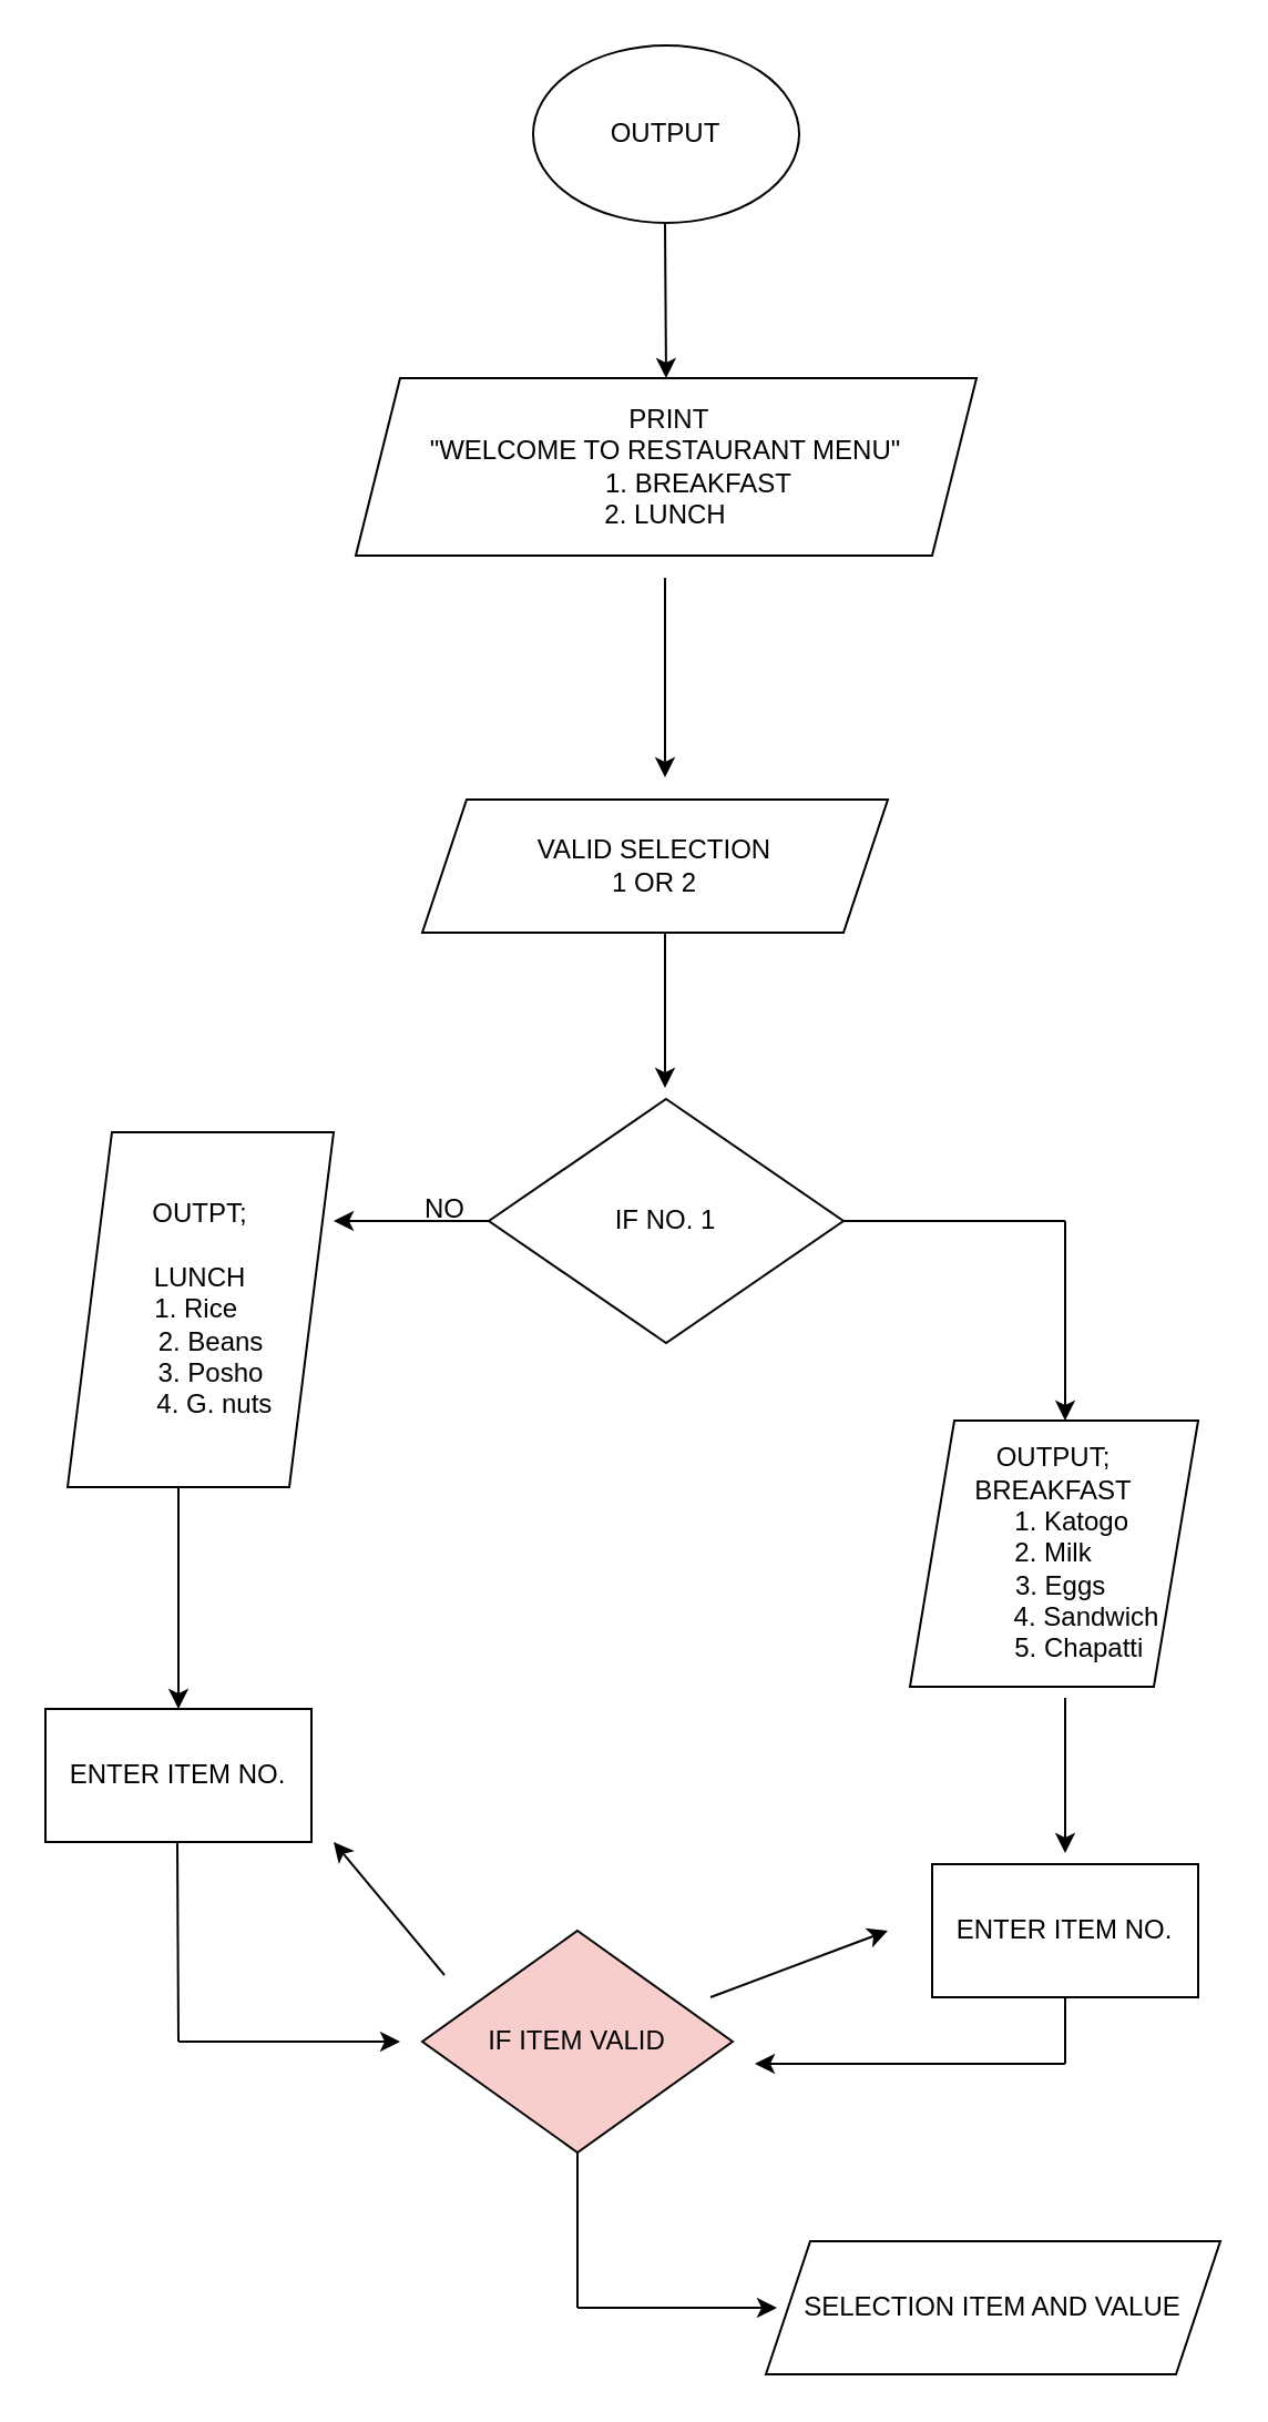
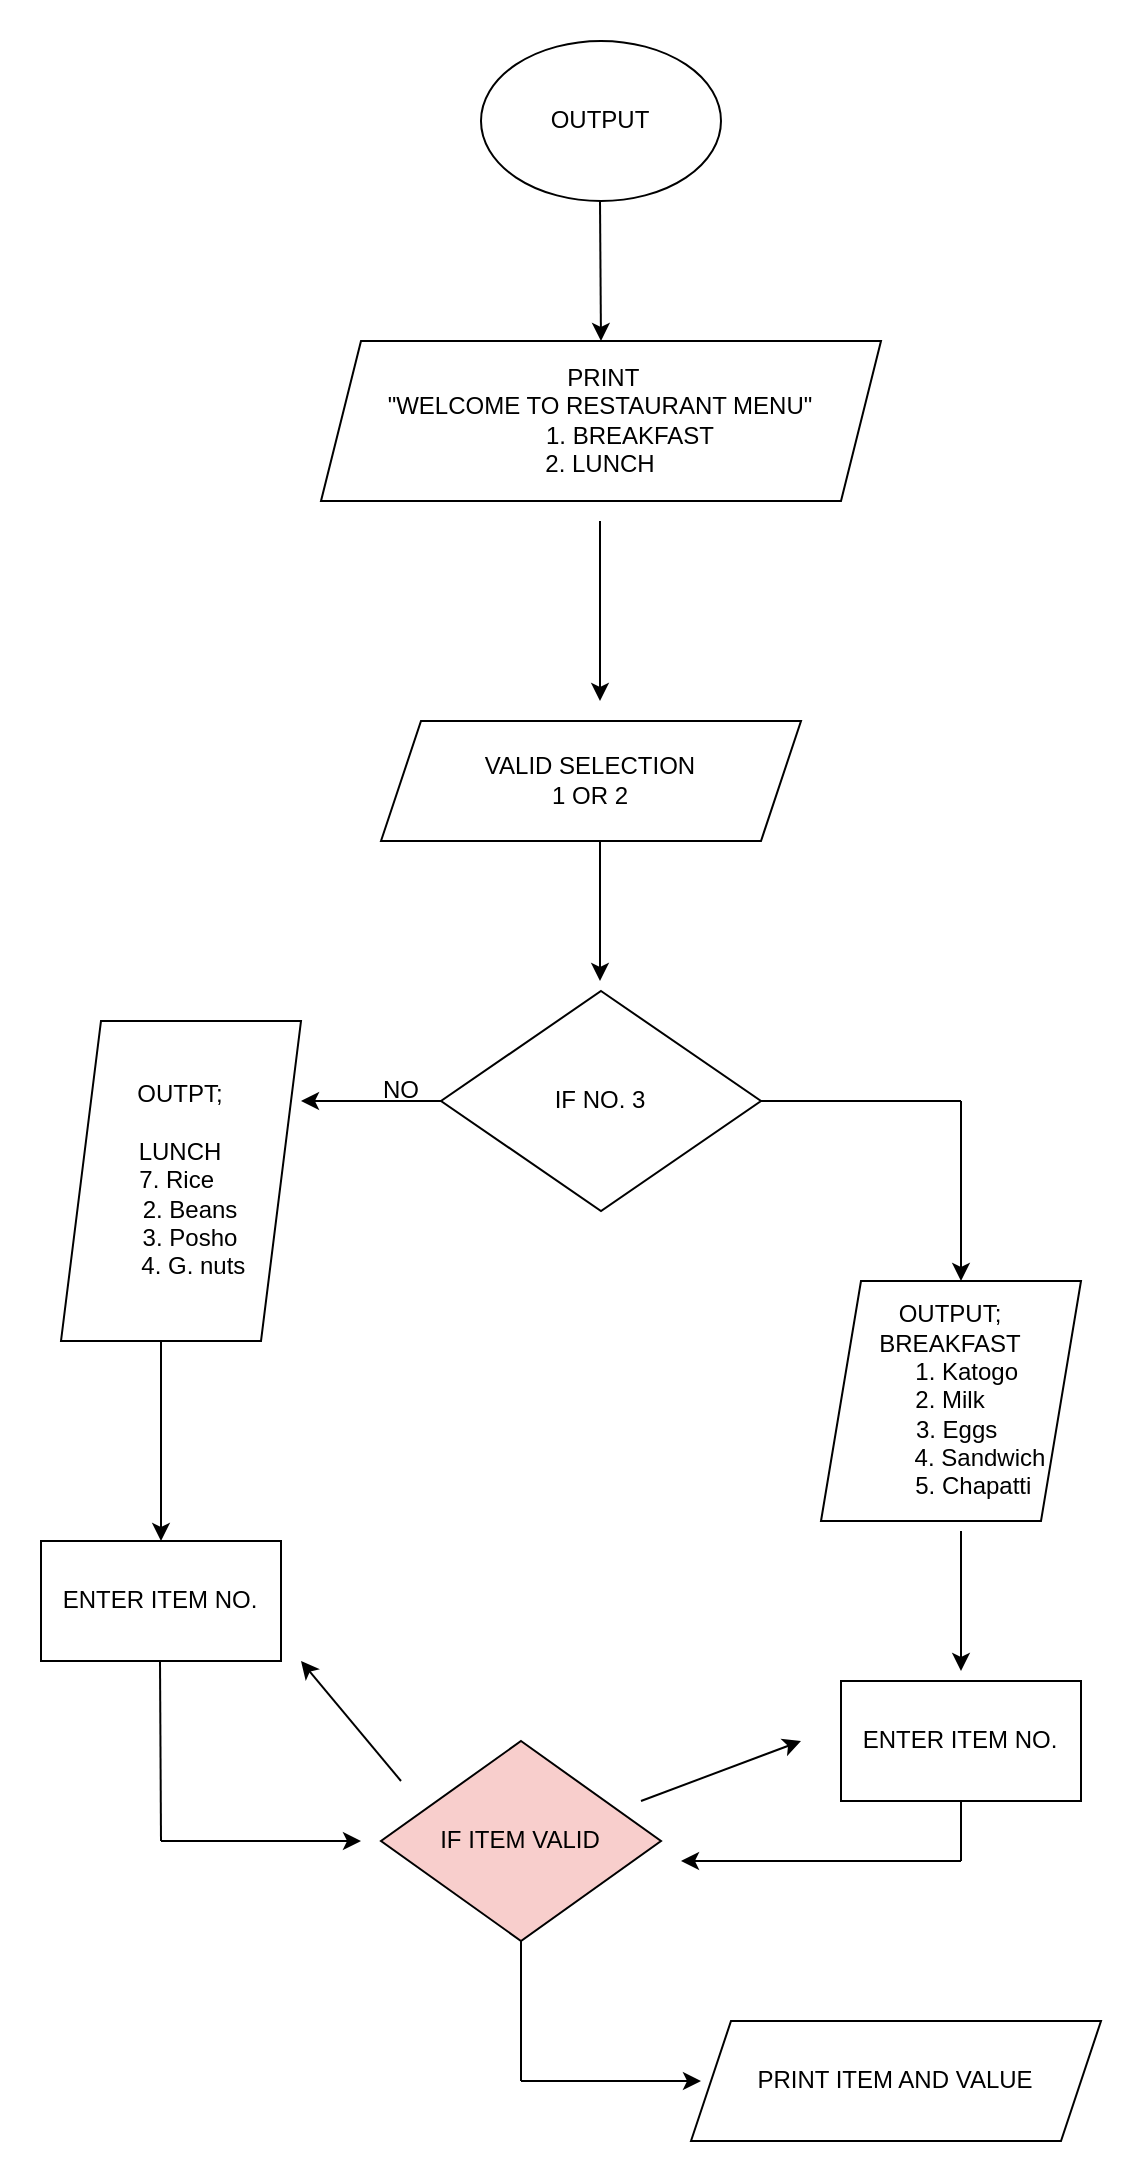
  <mxCell id="0" />
  <mxCell id="1" parent="0" />
  <mxCell id="2" value="OUTPUT" style="ellipse;whiteSpace=wrap;html=1;" vertex="1" parent="1"><mxGeometry x="240" y="20" width="120" height="80" as="geometry" /></mxCell>
  <mxCell id="3" value="" style="endArrow=classic;html=1;rounded=0;" edge="1" parent="1"><mxGeometry width="50" height="50" relative="1" as="geometry"><mxPoint x="299.5" y="100" as="sourcePoint" /><mxPoint x="300" y="170" as="targetPoint" /></mxGeometry></mxCell>
  <mxCell id="4" value="&amp;nbsp;PRINT&lt;div&gt;&quot;WELCOME TO RESTAURANT MENU&quot;&lt;/div&gt;&lt;div&gt;&amp;nbsp; &amp;nbsp; &amp;nbsp; &amp;nbsp; &amp;nbsp;1. BREAKFAST&lt;/div&gt;&lt;div&gt;&lt;span style=&quot;background-color: transparent; color: light-dark(rgb(0, 0, 0), rgb(255, 255, 255));&quot;&gt;2. LUNCH&lt;/span&gt;&lt;/div&gt;" style="shape=parallelogram;perimeter=parallelogramPerimeter;whiteSpace=wrap;html=1;fixedSize=1;" vertex="1" parent="1"><mxGeometry x="160" y="170" width="280" height="80" as="geometry" /></mxCell>
  <mxCell id="5" value="" style="endArrow=classic;html=1;rounded=0;" edge="1" parent="1"><mxGeometry width="50" height="50" relative="1" as="geometry"><mxPoint x="299.5" y="260" as="sourcePoint" /><mxPoint x="299.5" y="350" as="targetPoint" /></mxGeometry></mxCell>
  <mxCell id="6" value="VALID SELECTION&lt;div&gt;1 OR 2&lt;/div&gt;" style="shape=parallelogram;perimeter=parallelogramPerimeter;whiteSpace=wrap;html=1;fixedSize=1;" vertex="1" parent="1"><mxGeometry x="190" y="360" width="210" height="60" as="geometry" /></mxCell>
  <mxCell id="7" value="" style="endArrow=classic;html=1;rounded=0;" edge="1" parent="1"><mxGeometry width="50" height="50" relative="1" as="geometry"><mxPoint x="299.5" y="420" as="sourcePoint" /><mxPoint x="299.5" y="490" as="targetPoint" /></mxGeometry></mxCell>
- <mxCell id="8" value="IF NO. 1" style="rhombus;whiteSpace=wrap;html=1;" vertex="1" parent="1"><mxGeometry x="220" y="495" width="160" height="110" as="geometry" /></mxCell>
+ <mxCell id="8" value="IF NO. 3" style="rhombus;whiteSpace=wrap;html=1;" vertex="1" parent="1"><mxGeometry x="220" y="495" width="160" height="110" as="geometry" /></mxCell>
  <mxCell id="9" value="" style="endArrow=classic;html=1;rounded=0;" edge="1" parent="1"><mxGeometry width="50" height="50" relative="1" as="geometry"><mxPoint x="220" y="550" as="sourcePoint" /><mxPoint x="150" y="550" as="targetPoint" /></mxGeometry></mxCell>
  <mxCell id="10" value="NO" style="text;html=1;align=center;verticalAlign=middle;resizable=0;points=[];autosize=1;strokeColor=none;fillColor=none;" vertex="1" parent="1"><mxGeometry x="180" y="530" width="40" height="30" as="geometry" /></mxCell>
  <mxCell id="11" value="&amp;nbsp; &amp;nbsp; &amp;nbsp;&lt;div&gt;OUTPUT;&lt;/div&gt;&lt;div&gt;BREAKFAST&lt;div&gt;&amp;nbsp; &amp;nbsp; &amp;nbsp;1. Katogo&lt;div&gt;&lt;span style=&quot;background-color: transparent; color: light-dark(rgb(0, 0, 0), rgb(255, 255, 255));&quot;&gt;2. Milk&lt;/span&gt;&lt;div&gt;&amp;nbsp; 3. Eggs&lt;/div&gt;&lt;div&gt;&amp;nbsp; &amp;nbsp; &amp;nbsp; &amp;nbsp; &amp;nbsp; 4. Sandwich&amp;nbsp;&lt;/div&gt;&lt;div&gt;&amp;nbsp; &amp;nbsp; &amp;nbsp; &amp;nbsp;5. Chapatti&lt;/div&gt;&lt;div&gt;&lt;br&gt;&lt;/div&gt;&lt;/div&gt;&lt;/div&gt;&lt;/div&gt;" style="shape=parallelogram;perimeter=parallelogramPerimeter;whiteSpace=wrap;html=1;fixedSize=1;" vertex="1" parent="1"><mxGeometry x="410" y="640" width="130" height="120" as="geometry" /></mxCell>
  <mxCell id="12" value="" style="endArrow=none;html=1;rounded=0;exitX=1;exitY=0.5;exitDx=0;exitDy=0;" edge="1" parent="1" source="8"><mxGeometry width="50" height="50" relative="1" as="geometry"><mxPoint x="390" y="550" as="sourcePoint" /><mxPoint x="480" y="550" as="targetPoint" /></mxGeometry></mxCell>
  <mxCell id="13" value="" style="endArrow=classic;html=1;rounded=0;" edge="1" parent="1"><mxGeometry width="50" height="50" relative="1" as="geometry"><mxPoint x="480" y="550" as="sourcePoint" /><mxPoint x="480" y="640" as="targetPoint" /></mxGeometry></mxCell>
- <mxCell id="14" value="&lt;div&gt;OUTPT;&lt;/div&gt;&lt;div&gt;&lt;br&gt;&lt;/div&gt;LUNCH&lt;div&gt;1. Rice&amp;nbsp;&lt;/div&gt;&lt;div&gt;&amp;nbsp; &amp;nbsp;2. Beans&lt;/div&gt;&lt;div&gt;&amp;nbsp; &amp;nbsp; 3. Posho&amp;nbsp;&lt;/div&gt;&lt;div&gt;&amp;nbsp; &amp;nbsp; &amp;nbsp;4. G. nuts&amp;nbsp;&lt;/div&gt;" style="shape=parallelogram;perimeter=parallelogramPerimeter;whiteSpace=wrap;html=1;fixedSize=1;" vertex="1" parent="1"><mxGeometry x="30" y="510" width="120" height="160" as="geometry" /></mxCell>
+ <mxCell id="14" value="&lt;div&gt;OUTPT;&lt;/div&gt;&lt;div&gt;&lt;br&gt;&lt;/div&gt;LUNCH&lt;div&gt;7. Rice&amp;nbsp;&lt;/div&gt;&lt;div&gt;&amp;nbsp; &amp;nbsp;2. Beans&lt;/div&gt;&lt;div&gt;&amp;nbsp; &amp;nbsp; 3. Posho&amp;nbsp;&lt;/div&gt;&lt;div&gt;&amp;nbsp; &amp;nbsp; &amp;nbsp;4. G. nuts&amp;nbsp;&lt;/div&gt;" style="shape=parallelogram;perimeter=parallelogramPerimeter;whiteSpace=wrap;html=1;fixedSize=1;" vertex="1" parent="1"><mxGeometry x="30" y="510" width="120" height="160" as="geometry" /></mxCell>
  <mxCell id="15" value="" style="endArrow=classic;html=1;rounded=0;" edge="1" parent="1"><mxGeometry width="50" height="50" relative="1" as="geometry"><mxPoint x="80" y="670" as="sourcePoint" /><mxPoint x="80" y="770" as="targetPoint" /></mxGeometry></mxCell>
  <mxCell id="16" value="ENTER ITEM NO." style="rounded=0;whiteSpace=wrap;html=1;" vertex="1" parent="1"><mxGeometry x="20" y="770" width="120" height="60" as="geometry" /></mxCell>
  <mxCell id="17" value="" style="endArrow=classic;html=1;rounded=0;" edge="1" parent="1"><mxGeometry width="50" height="50" relative="1" as="geometry"><mxPoint x="480" y="765" as="sourcePoint" /><mxPoint x="480" y="835" as="targetPoint" /></mxGeometry></mxCell>
  <mxCell id="18" value="ENTER ITEM NO." style="rounded=0;whiteSpace=wrap;html=1;" vertex="1" parent="1"><mxGeometry x="420" y="840" width="120" height="60" as="geometry" /></mxCell>
  <mxCell id="19" value="IF ITEM VALID" style="rhombus;whiteSpace=wrap;html=1;fillColor=#f8cecc;" vertex="1" parent="1"><mxGeometry x="190" y="870" width="140" height="100" as="geometry" /></mxCell>
  <mxCell id="20" value="" style="endArrow=none;html=1;rounded=0;" edge="1" parent="1"><mxGeometry width="50" height="50" relative="1" as="geometry"><mxPoint x="80" y="920" as="sourcePoint" /><mxPoint x="79.5" y="830" as="targetPoint" /></mxGeometry></mxCell>
  <mxCell id="21" value="" style="endArrow=classic;html=1;rounded=0;" edge="1" parent="1"><mxGeometry width="50" height="50" relative="1" as="geometry"><mxPoint x="80" y="920" as="sourcePoint" /><mxPoint x="180" y="920" as="targetPoint" /></mxGeometry></mxCell>
  <mxCell id="22" value="" style="endArrow=none;html=1;rounded=0;" edge="1" parent="1"><mxGeometry width="50" height="50" relative="1" as="geometry"><mxPoint x="480" y="930" as="sourcePoint" /><mxPoint x="480" y="900" as="targetPoint" /></mxGeometry></mxCell>
  <mxCell id="23" value="" style="endArrow=classic;html=1;rounded=0;" edge="1" parent="1"><mxGeometry width="50" height="50" relative="1" as="geometry"><mxPoint x="480" y="930" as="sourcePoint" /><mxPoint x="340" y="930" as="targetPoint" /></mxGeometry></mxCell>
  <mxCell id="24" value="" style="endArrow=classic;html=1;rounded=0;" edge="1" parent="1"><mxGeometry width="50" height="50" relative="1" as="geometry"><mxPoint x="260" y="1040" as="sourcePoint" /><mxPoint x="350" y="1040" as="targetPoint" /></mxGeometry></mxCell>
  <mxCell id="25" value="" style="endArrow=none;html=1;rounded=0;entryX=0.5;entryY=1;entryDx=0;entryDy=0;" edge="1" parent="1" target="19"><mxGeometry width="50" height="50" relative="1" as="geometry"><mxPoint x="260" y="1040" as="sourcePoint" /><mxPoint x="260" y="990" as="targetPoint" /></mxGeometry></mxCell>
- <mxCell id="26" value="SELECTION ITEM AND VALUE" style="shape=parallelogram;perimeter=parallelogramPerimeter;whiteSpace=wrap;html=1;fixedSize=1;" vertex="1" parent="1"><mxGeometry x="345" y="1010" width="205" height="60" as="geometry" /></mxCell>
+ <mxCell id="26" value="PRINT ITEM AND VALUE" style="shape=parallelogram;perimeter=parallelogramPerimeter;whiteSpace=wrap;html=1;fixedSize=1;" vertex="1" parent="1"><mxGeometry x="345" y="1010" width="205" height="60" as="geometry" /></mxCell>
  <mxCell id="27" value="" style="endArrow=classic;html=1;rounded=0;" edge="1" parent="1"><mxGeometry width="50" height="50" relative="1" as="geometry"><mxPoint x="320" y="900" as="sourcePoint" /><mxPoint x="400" y="870" as="targetPoint" /></mxGeometry></mxCell>
  <mxCell id="28" value="" style="endArrow=classic;html=1;rounded=0;" edge="1" parent="1"><mxGeometry width="50" height="50" relative="1" as="geometry"><mxPoint x="200" y="890" as="sourcePoint" /><mxPoint x="150" y="830" as="targetPoint" /></mxGeometry></mxCell>
